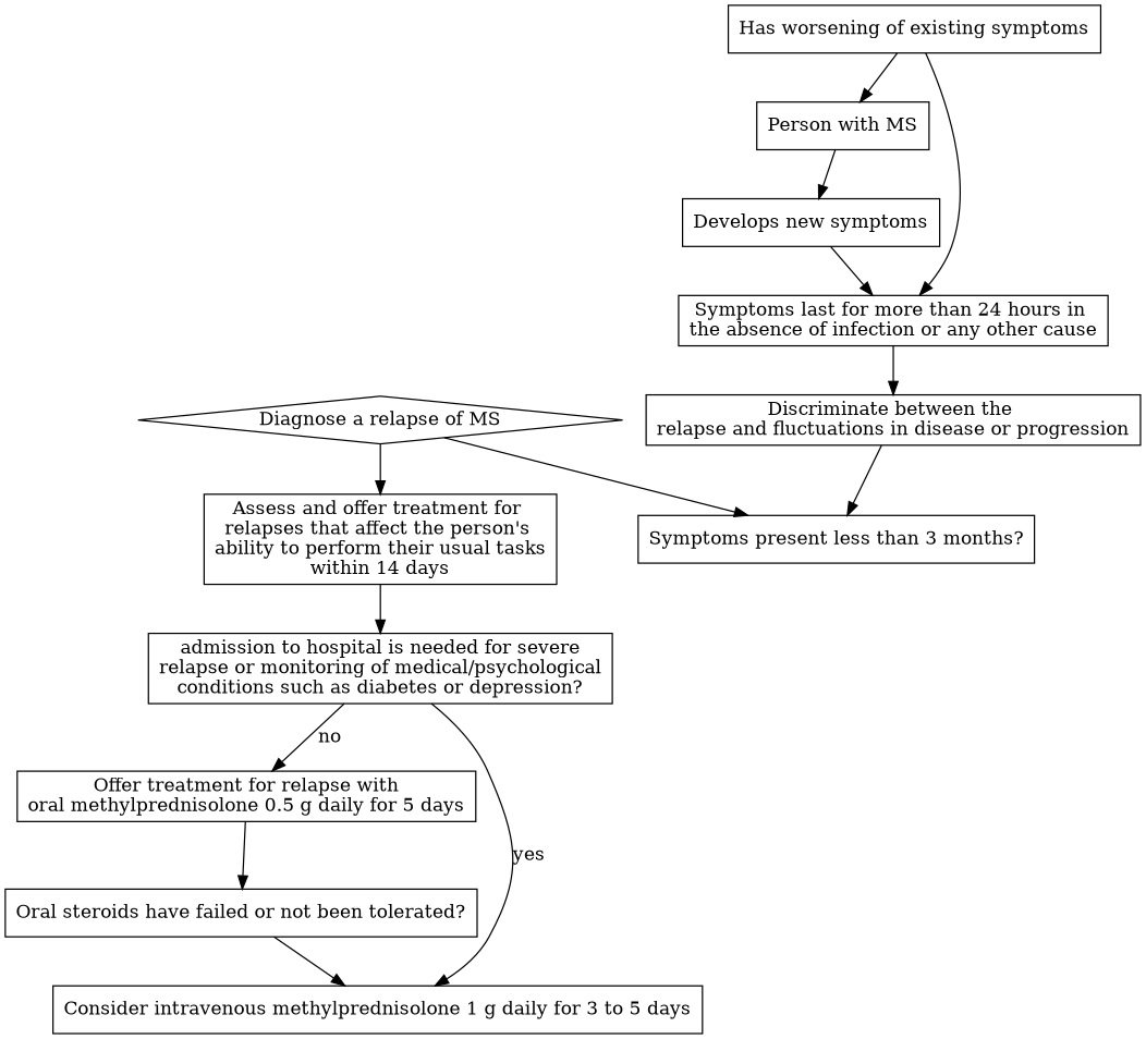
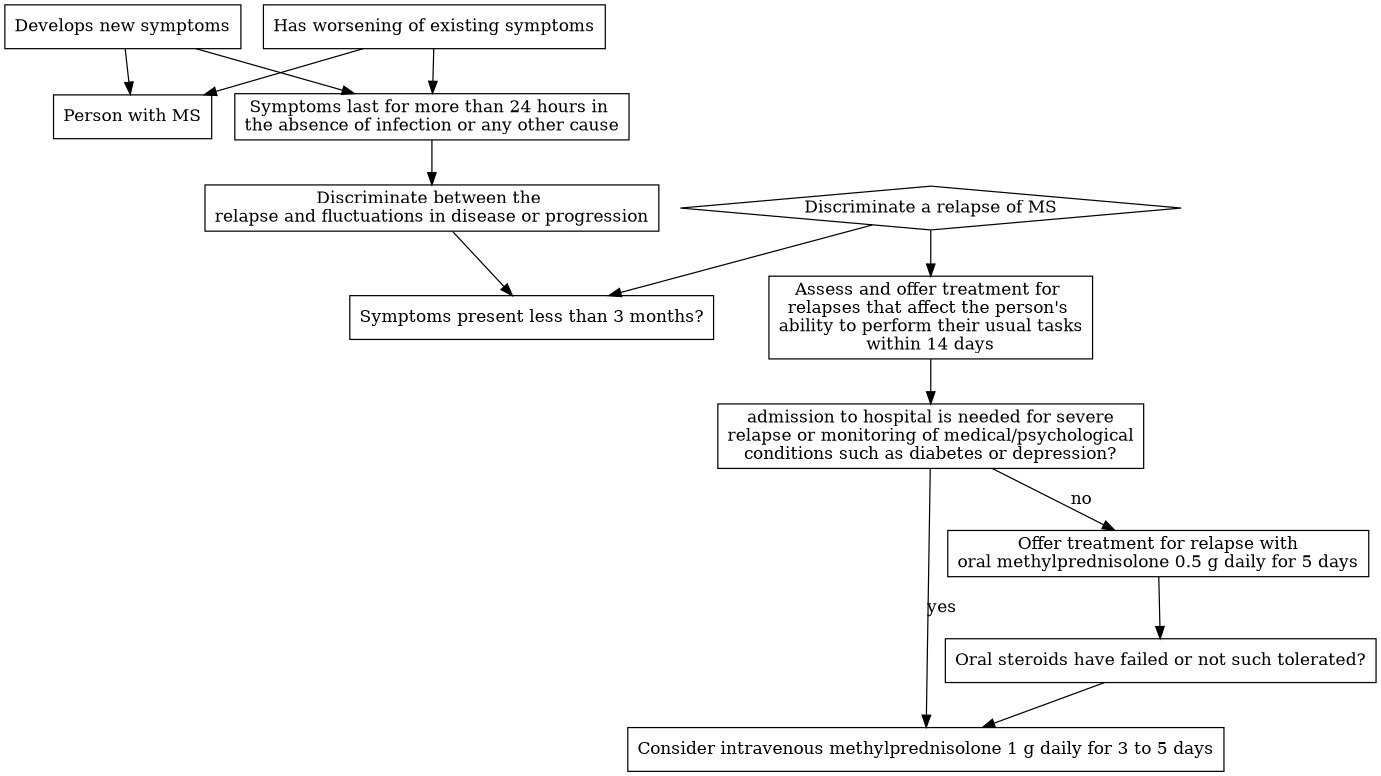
  digraph {
    node [shape=box]
    n1 [label="Person with MS"]
    n2 [label="Develops new symptoms"]
    n3 [label="Symptoms last for more than 24 hours in \nthe absence of infection or any other cause"]
    n4 [label="Has worsening of existing symptoms"]
-   n5 [fillcolor=lightgrey label="Diagnose a relapse of MS" shape=diamond]
+   n5 [fillcolor=lightgrey label="Discriminate a relapse of MS" shape=diamond]
    n6 [label="Assess and offer treatment for \nrelapses that affect the person's \nability to perform their usual tasks\nwithin 14 days"]
    n7 [label="Symptoms present less than 3 months?"]
    n8 [label="admission to hospital is needed for severe\nrelapse or monitoring of medical/psychological\nconditions such as diabetes or depression?"]
    n9 [label="Discriminate between the \nrelapse and fluctuations in disease or progression"]
    n10 [label="Offer treatment for relapse with\noral methylprednisolone 0.5 g daily for 5 days"]
    n11 [label="Consider intravenous methylprednisolone 1 g daily for 3 to 5 days"]
-   n12 [label="Oral steroids have failed or not been tolerated?"]
-   n1 -> n2
+   n12 [label="Oral steroids have failed or not such tolerated?"]
+   n2 -> n1
    n2 -> n3
    n3 -> n9
    n4 -> n1
    n4 -> n3
    n5 -> n6
    n5 -> n7
    n6 -> n8
    n8 -> n10 [label=no]
    n8 -> n11 [label=yes]
    n9 -> n7
    n10 -> n12
    n12 -> n11
  }
